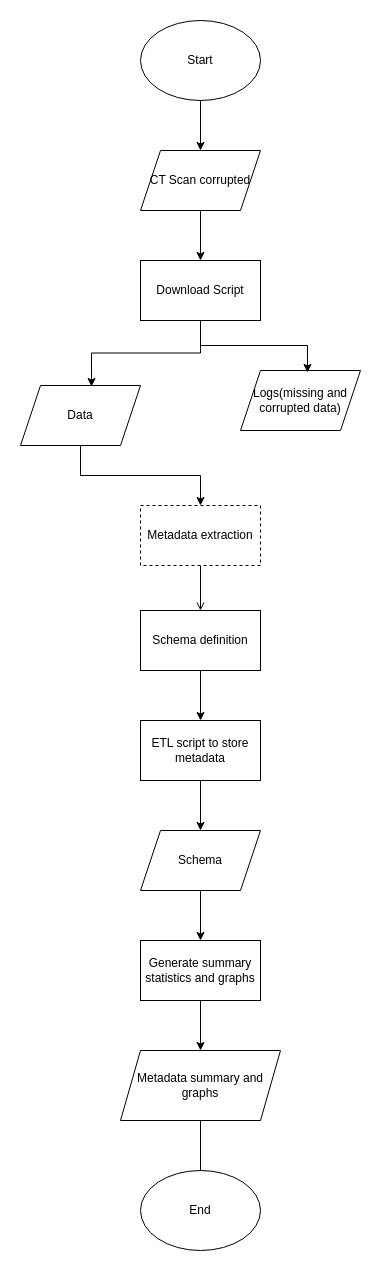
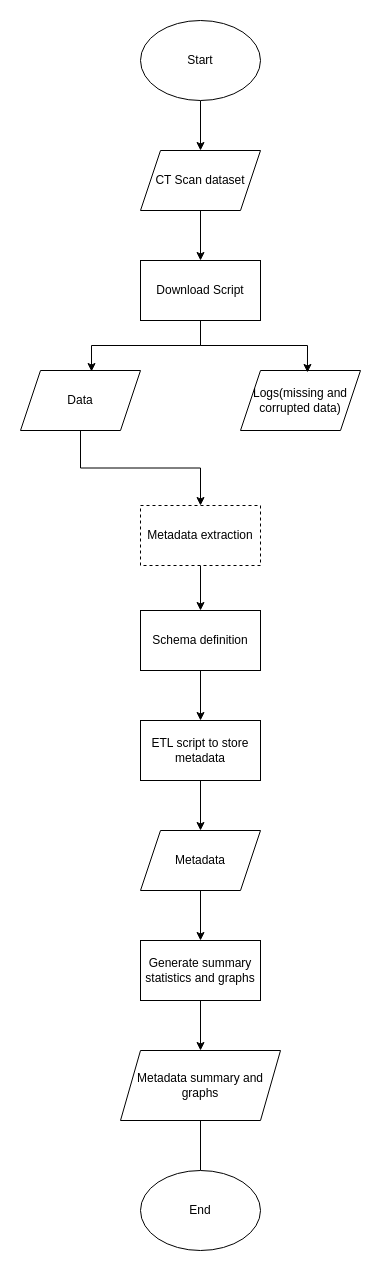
  <mxCell id="0" />
  <mxCell id="1" parent="0" />
  <mxCell id="2" style="edgeStyle=orthogonalEdgeStyle;rounded=0;orthogonalLoop=1;jettySize=auto;html=1;entryX=0.5;entryY=0;entryDx=0;entryDy=0;" edge="1" parent="1" source="3" target="5"><mxGeometry relative="1" as="geometry" /></mxCell>
  <mxCell id="3" value="Start" style="ellipse;whiteSpace=wrap;html=1;" vertex="1" parent="1"><mxGeometry x="140" y="20" width="120" height="80" as="geometry" /></mxCell>
  <mxCell id="4" style="edgeStyle=orthogonalEdgeStyle;rounded=0;orthogonalLoop=1;jettySize=auto;html=1;exitX=0.5;exitY=1;exitDx=0;exitDy=0;entryX=0.5;entryY=0;entryDx=0;entryDy=0;" edge="1" parent="1" source="5" target="6"><mxGeometry relative="1" as="geometry" /></mxCell>
- <mxCell id="5" value="CT Scan corrupted" style="shape=parallelogram;perimeter=parallelogramPerimeter;whiteSpace=wrap;html=1;fixedSize=1;" vertex="1" parent="1"><mxGeometry x="140" y="150" width="120" height="60" as="geometry" /></mxCell>
+ <mxCell id="5" value="CT Scan dataset" style="shape=parallelogram;perimeter=parallelogramPerimeter;whiteSpace=wrap;html=1;fixedSize=1;" vertex="1" parent="1"><mxGeometry x="140" y="150" width="120" height="60" as="geometry" /></mxCell>
  <mxCell id="6" value="Download Script" style="rounded=0;whiteSpace=wrap;html=1;" vertex="1" parent="1"><mxGeometry x="140" y="260" width="120" height="60" as="geometry" /></mxCell>
  <mxCell id="7" style="edgeStyle=orthogonalEdgeStyle;rounded=0;orthogonalLoop=1;jettySize=auto;html=1;exitX=0.5;exitY=1;exitDx=0;exitDy=0;entryX=0.5;entryY=0;entryDx=0;entryDy=0;" edge="1" parent="1" source="8" target="13"><mxGeometry relative="1" as="geometry" /></mxCell>
- <mxCell id="8" value="Data" style="shape=parallelogram;perimeter=parallelogramPerimeter;whiteSpace=wrap;html=1;fixedSize=1;" vertex="1" parent="1"><mxGeometry x="20" y="385" width="120" height="60" as="geometry" /></mxCell>
+ <mxCell id="8" value="Data" style="shape=parallelogram;perimeter=parallelogramPerimeter;whiteSpace=wrap;html=1;fixedSize=1;" vertex="1" parent="1"><mxGeometry x="20" y="370" width="120" height="60" as="geometry" /></mxCell>
  <mxCell id="9" value="Logs(missing and corrupted data)" style="shape=parallelogram;perimeter=parallelogramPerimeter;whiteSpace=wrap;html=1;fixedSize=1;" vertex="1" parent="1"><mxGeometry x="240" y="370" width="120" height="60" as="geometry" /></mxCell>
  <mxCell id="10" style="edgeStyle=orthogonalEdgeStyle;rounded=0;orthogonalLoop=1;jettySize=auto;html=1;exitX=0.5;exitY=1;exitDx=0;exitDy=0;entryX=0.592;entryY=0.017;entryDx=0;entryDy=0;entryPerimeter=0;" edge="1" parent="1" source="6" target="8"><mxGeometry relative="1" as="geometry" /></mxCell>
  <mxCell id="11" style="edgeStyle=orthogonalEdgeStyle;rounded=0;orthogonalLoop=1;jettySize=auto;html=1;exitX=0.5;exitY=1;exitDx=0;exitDy=0;entryX=0.558;entryY=0.033;entryDx=0;entryDy=0;entryPerimeter=0;" edge="1" parent="1" source="6" target="9"><mxGeometry relative="1" as="geometry" /></mxCell>
- <mxCell id="12" style="edgeStyle=orthogonalEdgeStyle;rounded=0;orthogonalLoop=1;jettySize=auto;html=1;exitX=0.5;exitY=1;exitDx=0;exitDy=0;entryX=0.5;entryY=0;entryDx=0;entryDy=0;endArrow=open;" edge="1" parent="1" source="13" target="15"><mxGeometry relative="1" as="geometry" /></mxCell>
+ <mxCell id="12" style="edgeStyle=orthogonalEdgeStyle;rounded=0;orthogonalLoop=1;jettySize=auto;html=1;exitX=0.5;exitY=1;exitDx=0;exitDy=0;entryX=0.5;entryY=0;entryDx=0;entryDy=0;" edge="1" parent="1" source="13" target="15"><mxGeometry relative="1" as="geometry" /></mxCell>
  <mxCell id="13" value="Metadata extraction" style="rounded=0;whiteSpace=wrap;html=1;dashed=1;" vertex="1" parent="1"><mxGeometry x="140" y="505" width="120" height="60" as="geometry" /></mxCell>
  <mxCell id="14" style="edgeStyle=orthogonalEdgeStyle;rounded=0;orthogonalLoop=1;jettySize=auto;html=1;exitX=0.5;exitY=1;exitDx=0;exitDy=0;entryX=0.5;entryY=0;entryDx=0;entryDy=0;" edge="1" parent="1" source="15" target="17"><mxGeometry relative="1" as="geometry" /></mxCell>
  <mxCell id="15" value="Schema definition" style="rounded=0;whiteSpace=wrap;html=1;" vertex="1" parent="1"><mxGeometry x="140" y="610" width="120" height="60" as="geometry" /></mxCell>
  <mxCell id="16" style="edgeStyle=orthogonalEdgeStyle;rounded=0;orthogonalLoop=1;jettySize=auto;html=1;exitX=0.5;exitY=1;exitDx=0;exitDy=0;entryX=0.5;entryY=0;entryDx=0;entryDy=0;" edge="1" parent="1" source="17" target="19"><mxGeometry relative="1" as="geometry" /></mxCell>
  <mxCell id="17" value="ETL script to store metadata" style="rounded=0;whiteSpace=wrap;html=1;" vertex="1" parent="1"><mxGeometry x="140" y="720" width="120" height="60" as="geometry" /></mxCell>
  <mxCell id="18" style="edgeStyle=orthogonalEdgeStyle;rounded=0;orthogonalLoop=1;jettySize=auto;html=1;exitX=0.5;exitY=1;exitDx=0;exitDy=0;entryX=0.5;entryY=0;entryDx=0;entryDy=0;" edge="1" parent="1" source="19" target="21"><mxGeometry relative="1" as="geometry" /></mxCell>
- <mxCell id="19" value="Schema" style="shape=parallelogram;perimeter=parallelogramPerimeter;whiteSpace=wrap;html=1;fixedSize=1;" vertex="1" parent="1"><mxGeometry x="140" y="830" width="120" height="60" as="geometry" /></mxCell>
+ <mxCell id="19" value="Metadata" style="shape=parallelogram;perimeter=parallelogramPerimeter;whiteSpace=wrap;html=1;fixedSize=1;" vertex="1" parent="1"><mxGeometry x="140" y="830" width="120" height="60" as="geometry" /></mxCell>
  <mxCell id="20" style="edgeStyle=orthogonalEdgeStyle;rounded=0;orthogonalLoop=1;jettySize=auto;html=1;exitX=0.5;exitY=1;exitDx=0;exitDy=0;entryX=0.5;entryY=0;entryDx=0;entryDy=0;" edge="1" parent="1" source="21" target="23"><mxGeometry relative="1" as="geometry" /></mxCell>
  <mxCell id="21" value="Generate summary statistics and graphs" style="rounded=0;whiteSpace=wrap;html=1;" vertex="1" parent="1"><mxGeometry x="140" y="940" width="120" height="60" as="geometry" /></mxCell>
  <mxCell id="22" style="edgeStyle=orthogonalEdgeStyle;rounded=0;orthogonalLoop=1;jettySize=auto;html=1;exitX=0.5;exitY=1;exitDx=0;exitDy=0;endArrow=none;" edge="1" parent="1" source="23" target="24"><mxGeometry relative="1" as="geometry" /></mxCell>
  <mxCell id="23" value="Metadata summary and graphs" style="shape=parallelogram;perimeter=parallelogramPerimeter;whiteSpace=wrap;html=1;fixedSize=1;" vertex="1" parent="1"><mxGeometry x="120" y="1050" width="160" height="70" as="geometry" /></mxCell>
  <mxCell id="24" value="End" style="ellipse;whiteSpace=wrap;html=1;" vertex="1" parent="1"><mxGeometry x="140" y="1170" width="120" height="80" as="geometry" /></mxCell>
